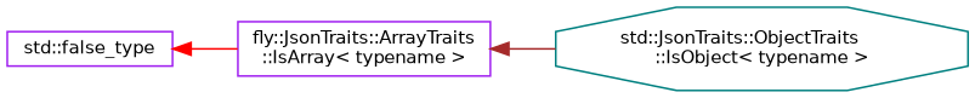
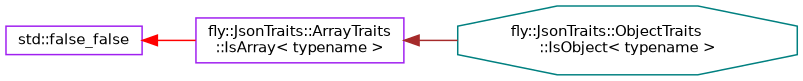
  digraph {
    rankdir=LR
    node [color=purple fillcolor=white fontname=Helvetica fontsize=10 shape=box style=filled]
    edge [dir=back fontname=Helvetica fontsize=10 labelfontname=Helvetica labelfontsize=10 style=solid]
-   n1 [height=0.2 label="std::false_type" width=0.4]
+   n1 [height=0.2 label="std::false_false" width=0.4]
    n2 [height=0.2 label="fly::JsonTraits::ArrayTraits\l::IsArray\< typename \>" width=0.4]
-   n3 [color=teal height=0.2 label="std::JsonTraits::ObjectTraits\l::IsObject\< typename \>" shape=octagon width=0.4]
+   n3 [color=teal height=0.2 label="fly::JsonTraits::ObjectTraits\l::IsObject\< typename \>" shape=octagon width=0.4]
    n1 -> n2 [color=red]
    n2 -> n3 [color=brown]
  }
